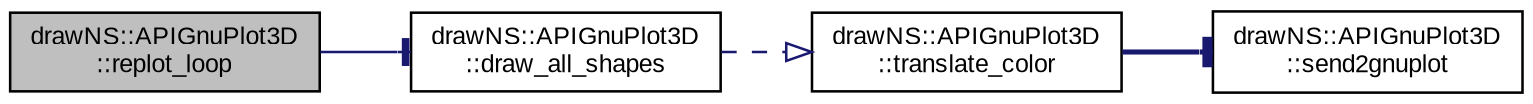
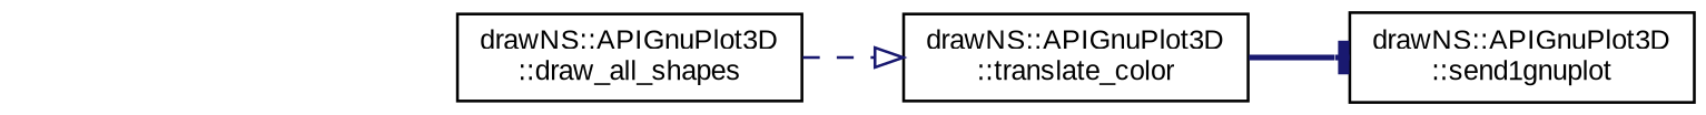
  digraph {
    fontname="Liberation Sans"
    rankdir=LR
    node [color=black fillcolor=white fontname="Liberation Sans" fontsize=10 shape=record style=filled]
    edge [arrowhead=tee color=midnightblue fontname="Liberation Sans" fontsize=10 labelfontname=Helvetica labelfontsize=10]
-   n1 [fillcolor=grey75 fontcolor=black height=0.2 label="drawNS::APIGnuPlot3D\l::replot_loop" width=0.4]
    n2 [height=0.2 label="drawNS::APIGnuPlot3D\l::draw_all_shapes" width=0.4]
    n3 [height=0.2 label="drawNS::APIGnuPlot3D\l::translate_color" width=0.4]
-   n4 [height=0.2 label="drawNS::APIGnuPlot3D\l::send2gnuplot" width=0.4]
-   n1 -> n2 [style=solid]
+   n4 [height=0.2 label="drawNS::APIGnuPlot3D\l::send1gnuplot" width=0.4]
    n2 -> n3 [arrowhead=onormal style=dashed]
    n3 -> n4 [style=bold]
  }
